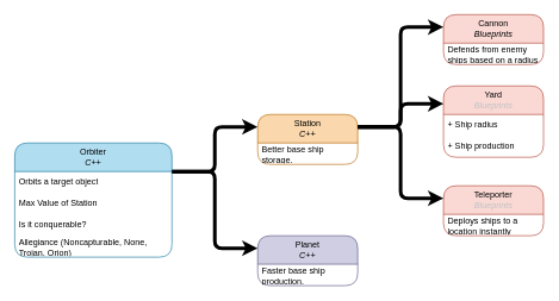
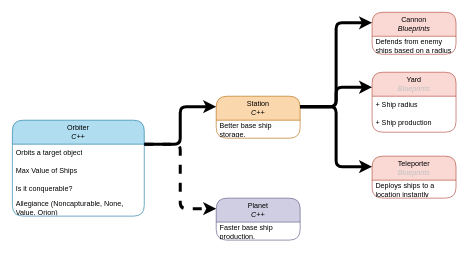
  <mxCell id="0" />
  <mxCell id="1" parent="0" />
  <mxCell id="2" style="edgeStyle=orthogonalEdgeStyle;html=1;exitX=1;exitY=0.25;exitDx=0;exitDy=0;entryX=0;entryY=0.25;entryDx=0;entryDy=0;strokeWidth=5;strokeColor=light-dark(#000000,#173D4D);" parent="1" source="3" target="10" edge="1"><mxGeometry relative="1" as="geometry" /></mxCell>
  <mxCell id="3" value="Orbiter&lt;div&gt;&lt;i&gt;C++&lt;/i&gt;&lt;/div&gt;" style="swimlane;fontStyle=0;childLayout=stackLayout;horizontal=1;startSize=40;horizontalStack=0;resizeParent=1;resizeParentMax=0;resizeLast=0;collapsible=1;marginBottom=0;whiteSpace=wrap;html=1;rounded=1;shadow=0;fillColor=#B1DDF0;strokeColor=#10739e;fillStyle=auto;" parent="1" vertex="1"><mxGeometry x="20" y="200" width="220" height="160" as="geometry" /></mxCell>
  <mxCell id="4" value="Orbits a target object" style="text;strokeColor=none;fillColor=none;align=left;verticalAlign=middle;spacingLeft=4;spacingRight=4;overflow=hidden;points=[[0,0.5],[1,0.5]];portConstraint=eastwest;rotatable=0;whiteSpace=wrap;html=1;" parent="3" vertex="1"><mxGeometry y="40" width="220" height="30" as="geometry" /></mxCell>
- <mxCell id="5" value="Max Value of Station" style="text;strokeColor=none;fillColor=none;align=left;verticalAlign=middle;spacingLeft=4;spacingRight=4;overflow=hidden;points=[[0,0.5],[1,0.5]];portConstraint=eastwest;rotatable=0;whiteSpace=wrap;html=1;" parent="3" vertex="1"><mxGeometry y="70" width="220" height="30" as="geometry" /></mxCell>
+ <mxCell id="5" value="Max Value of Ships" style="text;strokeColor=none;fillColor=none;align=left;verticalAlign=middle;spacingLeft=4;spacingRight=4;overflow=hidden;points=[[0,0.5],[1,0.5]];portConstraint=eastwest;rotatable=0;whiteSpace=wrap;html=1;" parent="3" vertex="1"><mxGeometry y="70" width="220" height="30" as="geometry" /></mxCell>
  <mxCell id="6" value="Is it conquerable?" style="text;strokeColor=none;fillColor=none;align=left;verticalAlign=middle;spacingLeft=4;spacingRight=4;overflow=hidden;points=[[0,0.5],[1,0.5]];portConstraint=eastwest;rotatable=0;whiteSpace=wrap;html=1;" vertex="1" parent="3"><mxGeometry y="100" width="220" height="30" as="geometry" /></mxCell>
- <mxCell id="7" value="Allegiance (Noncapturable, None, Trojan, Orion)" style="text;strokeColor=none;fillColor=none;align=left;verticalAlign=middle;spacingLeft=4;spacingRight=4;overflow=hidden;points=[[0,0.5],[1,0.5]];portConstraint=eastwest;rotatable=0;whiteSpace=wrap;html=1;" parent="3" vertex="1"><mxGeometry y="130" width="220" height="30" as="geometry" /></mxCell>
+ <mxCell id="7" value="Allegiance (Noncapturable, None, Value, Orion)" style="text;strokeColor=none;fillColor=none;align=left;verticalAlign=middle;spacingLeft=4;spacingRight=4;overflow=hidden;points=[[0,0.5],[1,0.5]];portConstraint=eastwest;rotatable=0;whiteSpace=wrap;html=1;" parent="3" vertex="1"><mxGeometry y="130" width="220" height="30" as="geometry" /></mxCell>
  <mxCell id="8" value="Planet&lt;div&gt;&lt;i&gt;C++&lt;/i&gt;&lt;/div&gt;" style="swimlane;fontStyle=0;childLayout=stackLayout;horizontal=1;startSize=40;horizontalStack=0;resizeParent=1;resizeParentMax=0;resizeLast=0;collapsible=1;marginBottom=0;whiteSpace=wrap;html=1;rounded=1;shadow=0;fillColor=#d0cee2;strokeColor=#56517e;" parent="1" vertex="1"><mxGeometry x="360" y="330" width="140" height="70" as="geometry" /></mxCell>
  <mxCell id="9" value="Faster base ship production." style="text;strokeColor=none;fillColor=none;align=left;verticalAlign=middle;spacingLeft=4;spacingRight=4;overflow=hidden;points=[[0,0.5],[1,0.5]];portConstraint=eastwest;rotatable=0;whiteSpace=wrap;html=1;" parent="8" vertex="1"><mxGeometry y="40" width="140" height="30" as="geometry" /></mxCell>
  <mxCell id="10" value="Station&lt;div&gt;&lt;i&gt;C++&lt;/i&gt;&lt;/div&gt;" style="swimlane;fontStyle=0;childLayout=stackLayout;horizontal=1;startSize=40;horizontalStack=0;resizeParent=1;resizeParentMax=0;resizeLast=0;collapsible=1;marginBottom=0;whiteSpace=wrap;html=1;rounded=1;shadow=0;fillColor=#FAD7AC;strokeColor=#b46504;glass=0;labelBackgroundColor=none;" parent="1" vertex="1"><mxGeometry x="360" y="160" width="140" height="70" as="geometry" /></mxCell>
  <mxCell id="11" value="Better base ship storage." style="text;strokeColor=none;fillColor=none;align=left;verticalAlign=middle;spacingLeft=4;spacingRight=4;overflow=hidden;points=[[0,0.5],[1,0.5]];portConstraint=eastwest;rotatable=0;whiteSpace=wrap;html=1;" parent="10" vertex="1"><mxGeometry y="40" width="140" height="30" as="geometry" /></mxCell>
  <mxCell id="12" value="Cannon&lt;div&gt;&lt;i&gt;Blueprints&lt;/i&gt;&lt;/div&gt;" style="swimlane;fontStyle=0;childLayout=stackLayout;horizontal=1;startSize=40;horizontalStack=0;resizeParent=1;resizeParentMax=0;resizeLast=0;collapsible=1;marginBottom=0;whiteSpace=wrap;html=1;rounded=1;shadow=0;fillColor=#fad9d5;strokeColor=#ae4132;" parent="1" vertex="1"><mxGeometry x="620" y="20" width="140" height="70" as="geometry" /></mxCell>
  <mxCell id="13" value="Defends from enemy ships based on a radius" style="text;strokeColor=none;fillColor=none;align=left;verticalAlign=middle;spacingLeft=4;spacingRight=4;overflow=hidden;points=[[0,0.5],[1,0.5]];portConstraint=eastwest;rotatable=0;whiteSpace=wrap;html=1;" parent="12" vertex="1"><mxGeometry y="40" width="140" height="30" as="geometry" /></mxCell>
  <mxCell id="14" value="Yard&lt;div&gt;&lt;i style=&quot;color: rgb(192, 192, 192);&quot;&gt;Blueprints&lt;/i&gt;&lt;/div&gt;" style="swimlane;fontStyle=0;childLayout=stackLayout;horizontal=1;startSize=40;horizontalStack=0;resizeParent=1;resizeParentMax=0;resizeLast=0;collapsible=1;marginBottom=0;whiteSpace=wrap;html=1;rounded=1;shadow=0;fillColor=#fad9d5;strokeColor=#ae4132;" parent="1" vertex="1"><mxGeometry x="620" y="120" width="140" height="100" as="geometry" /></mxCell>
  <mxCell id="15" value="+ Ship radius" style="text;strokeColor=none;fillColor=none;align=left;verticalAlign=middle;spacingLeft=4;spacingRight=4;overflow=hidden;points=[[0,0.5],[1,0.5]];portConstraint=eastwest;rotatable=0;whiteSpace=wrap;html=1;" parent="14" vertex="1"><mxGeometry y="40" width="140" height="30" as="geometry" /></mxCell>
  <mxCell id="16" value="+ Ship production" style="text;strokeColor=none;fillColor=none;align=left;verticalAlign=middle;spacingLeft=4;spacingRight=4;overflow=hidden;points=[[0,0.5],[1,0.5]];portConstraint=eastwest;rotatable=0;whiteSpace=wrap;html=1;" parent="14" vertex="1"><mxGeometry y="70" width="140" height="30" as="geometry" /></mxCell>
  <mxCell id="17" value="Teleporter&lt;div&gt;&lt;i style=&quot;color: rgb(192, 192, 192);&quot;&gt;Blueprints&lt;/i&gt;&lt;/div&gt;" style="swimlane;fontStyle=0;childLayout=stackLayout;horizontal=1;startSize=40;horizontalStack=0;resizeParent=1;resizeParentMax=0;resizeLast=0;collapsible=1;marginBottom=0;whiteSpace=wrap;html=1;rounded=1;shadow=0;fillColor=#fad9d5;strokeColor=#ae4132;" parent="1" vertex="1"><mxGeometry x="620" y="260" width="140" height="70" as="geometry" /></mxCell>
  <mxCell id="18" value="Deploys ships to a location instantly" style="text;strokeColor=none;fillColor=none;align=left;verticalAlign=middle;spacingLeft=4;spacingRight=4;overflow=hidden;points=[[0,0.5],[1,0.5]];portConstraint=eastwest;rotatable=0;whiteSpace=wrap;html=1;" parent="17" vertex="1"><mxGeometry y="40" width="140" height="30" as="geometry" /></mxCell>
- <mxCell id="19" style="edgeStyle=orthogonalEdgeStyle;html=1;exitX=1;exitY=0.25;exitDx=0;exitDy=0;entryX=0;entryY=0.25;entryDx=0;entryDy=0;strokeWidth=5;strokeColor=light-dark(#000000,#173D4D);" parent="1" source="3" target="8" edge="1"><mxGeometry relative="1" as="geometry"><mxPoint x="250" y="240" as="sourcePoint" /><mxPoint x="370" y="200" as="targetPoint" /></mxGeometry></mxCell>
+ <mxCell id="19" style="edgeStyle=orthogonalEdgeStyle;html=1;exitX=1;exitY=0.25;exitDx=0;exitDy=0;entryX=0;entryY=0.25;entryDx=0;entryDy=0;strokeWidth=5;strokeColor=light-dark(#000000,#173D4D);dashed=1;" parent="1" source="3" target="8" edge="1"><mxGeometry relative="1" as="geometry"><mxPoint x="250" y="240" as="sourcePoint" /><mxPoint x="370" y="200" as="targetPoint" /></mxGeometry></mxCell>
  <mxCell id="20" style="edgeStyle=orthogonalEdgeStyle;html=1;exitX=1;exitY=0.25;exitDx=0;exitDy=0;entryX=0;entryY=0.25;entryDx=0;entryDy=0;strokeWidth=5;strokeColor=light-dark(#000000,#4B2D08);" parent="1" source="10" target="12" edge="1"><mxGeometry relative="1" as="geometry"><mxPoint x="499.49" y="255" as="sourcePoint" /><mxPoint x="619.49" y="200" as="targetPoint" /></mxGeometry></mxCell>
  <mxCell id="21" style="edgeStyle=orthogonalEdgeStyle;html=1;exitX=1;exitY=0.25;exitDx=0;exitDy=0;entryX=0;entryY=0.25;entryDx=0;entryDy=0;strokeWidth=5;strokeColor=light-dark(#000000,#4B2D08);" parent="1" source="10" target="14" edge="1"><mxGeometry relative="1" as="geometry"><mxPoint x="510" y="200" as="sourcePoint" /><mxPoint x="630" y="45" as="targetPoint" /></mxGeometry></mxCell>
  <mxCell id="22" style="edgeStyle=orthogonalEdgeStyle;html=1;exitX=1;exitY=0.25;exitDx=0;exitDy=0;entryX=0;entryY=0.25;entryDx=0;entryDy=0;strokeWidth=5;strokeColor=light-dark(#000000,#4B2D08);" parent="1" source="10" target="17" edge="1"><mxGeometry relative="1" as="geometry"><mxPoint x="510" y="200" as="sourcePoint" /><mxPoint x="630" y="153" as="targetPoint" /></mxGeometry></mxCell>
